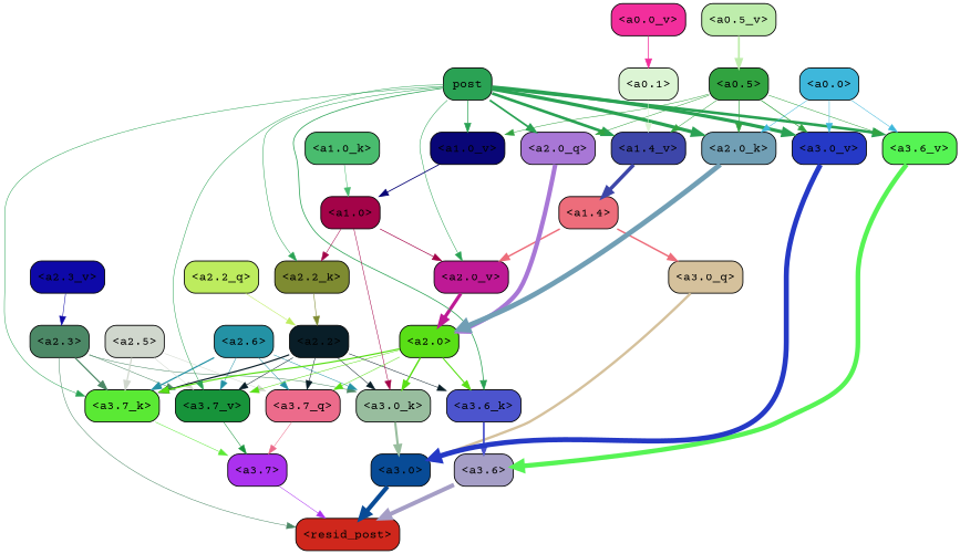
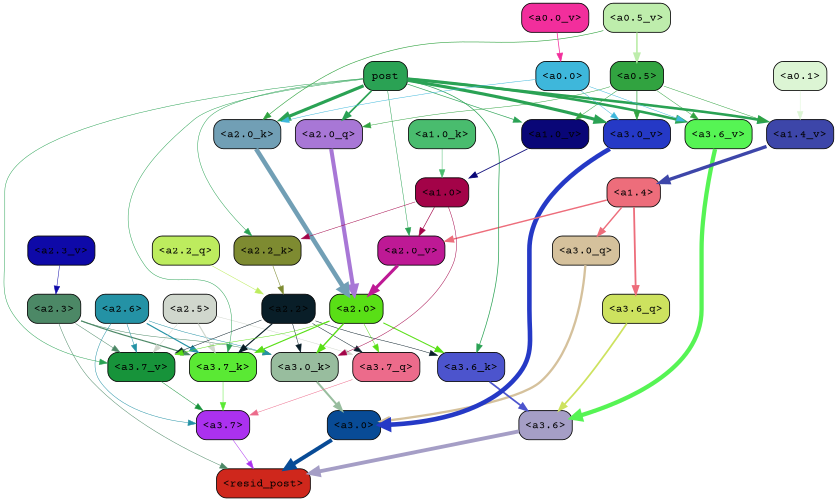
  strict digraph {
    fontname="Courier Prime"
    splines=true
    node [color=black fontname="Courier Prime" shape=box style="filled, rounded"]
    edge [color="#2aa254" fontname="Courier Prime" penwidth=0.6]
    "<a3.7>" [fillcolor="#ab31ef"]
    "<resid_post>" [fillcolor="#cf271c"]
    "<a3.6>" [fillcolor="#a59ec6"]
    "<a3.0>" [fillcolor="#084b96"]
    "<a2.3>" [fillcolor="#4c8866"]
    "<a3.7_k>" [fillcolor="#5ae934"]
    "<a3.7_v>" [fillcolor="#17933a"]
    "<a3.0_k>" [fillcolor="#98bd9e"]
    "<a3.7_q>" [fillcolor="#ec6b8b"]
+   "<a3.6_q>" [fillcolor="#cde25f"]
    "<a3.0_q>" [fillcolor="#d5c19c"]
    "<a3.6_k>" [fillcolor="#4c54cd"]
    "<a3.6_v>" [fillcolor="#56f454"]
    "<a3.0_v>" [fillcolor="#2539c6"]
    "<a2.6>" [fillcolor="#2492a5"]
    "<a2.5>" [fillcolor="#d0d7cd"]
    "<a2.2>" [fillcolor="#091e28"]
    "<a2.0>" [fillcolor="#59df16"]
    "<a1.4>" [fillcolor="#ed6d7b"]
    "<a2.0_v>" [fillcolor="#be1995"]
    n21 [fillcolor="#2aa254" label=post]
    "<a2.0_q>" [fillcolor="#a877d6"]
    "<a2.2_k>" [fillcolor="#7e8b31"]
    "<a2.0_k>" [fillcolor="#719fb5"]
    "<a1.4_v>" [fillcolor="#3d46a9"]
    "<a1.0_v>" [fillcolor="#090677"]
    "<a1.0>" [fillcolor="#a30348"]
    "<a0.5>" [fillcolor="#31a340"]
    "<a0.0>" [fillcolor="#3eb7db"]
    "<a2.2_q>" [fillcolor="#bdec5e"]
    "<a2.3_v>" [fillcolor="#0e09a8"]
    "<a1.0_k>" [fillcolor="#49bc6e"]
    "<a0.1>" [fillcolor="#dcf5d4"]
    "<a0.5_v>" [fillcolor="#beedac"]
    "<a0.0_v>" [fillcolor="#f22e9c"]
    "<a3.7>" -> "<resid_post>" [color="#ab31ef"]
    "<a3.6>" -> "<resid_post>" [color="#a59ec6" penwidth=4.746312499046326]
    "<a3.0>" -> "<resid_post>" [color="#084b96" penwidth=4.896343111991882]
    "<a2.3>" -> "<resid_post>" [color="#4c8866"]
    "<a2.3>" -> "<a3.7_k>" [color="#4c8866" penwidth=1.467104621231556]
    "<a2.3>" -> "<a3.7_v>" [color="#4c8866"]
    "<a2.3>" -> "<a3.0_k>" [color="#4c8866"]
    "<a3.7_k>" -> "<a3.7>" [color="#5ae934"]
    "<a3.7_v>" -> "<a3.7>" [color="#17933a"]
    "<a3.0_k>" -> "<a3.0>" [color="#98bd9e" penwidth=2.520303964614868]
    "<a3.7_q>" -> "<a3.7>" [color="#ec6b8b"]
+   "<a3.6_q>" -> "<a3.6>" [color="#cde25f" penwidth=2.160832464694977]
    "<a3.0_q>" -> "<a3.0>" [color="#d5c19c" penwidth=2.870753765106201]
    "<a3.6_k>" -> "<a3.6>" [color="#4c54cd" penwidth=2.13908451795578]
    "<a3.6_v>" -> "<a3.6>" [color="#56f454" penwidth=5.297133803367615]
    "<a3.0_v>" -> "<a3.0>" [color="#2539c6" penwidth=5.680712580680847]
    "<a2.6>" -> "<a3.7_k>" [color="#2492a5" penwidth=1.4453159049153328]
    "<a2.6>" -> "<a3.7_v>" [color="#2492a5"]
    "<a2.6>" -> "<a3.0_k>" [color="#2492a5"]
-   "<a2.6>" -> "<a3.7_q>" [color="#2492a5"]
+   "<a2.6>" -> "<a3.7>" [color="#2492a5"]
    "<a2.5>" -> "<a3.7_k>" [color="#d0d7cd" penwidth=1.4526091292500496]
    "<a2.5>" -> "<a3.7_v>" [color="#d0d7cd"]
    "<a2.5>" -> "<a3.7_q>" [color="#d0d7cd"]
    "<a2.2>" -> "<a3.7_k>" [color="#091e28" penwidth=1.4310357049107552]
    "<a2.2>" -> "<a3.7_v>" [color="#091e28"]
    "<a2.2>" -> "<a3.0_k>" [color="#091e28"]
    "<a2.2>" -> "<a3.7_q>" [color="#091e28"]
    "<a2.2>" -> "<a3.6_k>" [color="#091e28"]
    "<a2.0>" -> "<a3.7_k>" [color="#59df16" penwidth=1.4314699843525887]
    "<a2.0>" -> "<a3.7_v>" [color="#59df16"]
    "<a2.0>" -> "<a3.0_k>" [color="#59df16" penwidth=1.712992787361145]
    "<a2.0>" -> "<a3.7_q>" [color="#59df16"]
    "<a2.0>" -> "<a3.6_k>" [color="#59df16" penwidth=1.2950235605239868]
+   "<a1.4>" -> "<a3.6_q>" [color="#ed6d7b" penwidth=2.242796540260315]
    "<a1.4>" -> "<a3.0_q>" [color="#ed6d7b" penwidth=1.7808996737003326]
    "<a1.4>" -> "<a2.0_v>" [color="#ed6d7b" penwidth=1.7603429555892944]
    "<a2.0_v>" -> "<a2.0>" [color="#be1995" penwidth=3.8170836865901947]
    n21 -> "<a3.7_k>"
    n21 -> "<a3.7_v>"
    n21 -> "<a3.6_k>" [penwidth=0.891706109046936]
    n21 -> "<a3.6_v>" [penwidth=3.1766927242279053]
    n21 -> "<a3.0_v>" [penwidth=3.9005755856633186]
    n21 -> "<a2.0_v>"
    n21 -> "<a2.0_q>" [penwidth=2.0810389518737793]
    n21 -> "<a2.2_k>"
    n21 -> "<a2.0_k>" [penwidth=3.8915770053863525]
    n21 -> "<a1.4_v>" [penwidth=3.201367974281311]
    n21 -> "<a1.0_v>" [penwidth=0.8298318386077881]
    "<a2.0_q>" -> "<a2.0>" [color="#a877d6" penwidth=5.017253503203392]
    "<a2.2_k>" -> "<a2.2>" [color="#7e8b31" penwidth=0.6690489649772644]
    "<a2.0_k>" -> "<a2.0>" [color="#719fb5" penwidth=5.656688302755356]
    "<a1.4_v>" -> "<a1.4>" [color="#3d46a9" penwidth=4.140247106552124]
    "<a1.0_v>" -> "<a1.0>" [color="#090677" penwidth=1.020309567451477]
    "<a1.0>" -> "<a3.0_k>" [color="#a30348"]
    "<a1.0>" -> "<a2.0_v>" [color="#a30348" penwidth=0.7897878289222717]
    "<a1.0>" -> "<a2.2_k>" [color="#a30348"]
    "<a0.5>" -> "<a3.6_v>" [color="#31a340"]
    "<a0.5>" -> "<a3.0_v>" [color="#31a340" penwidth=0.8493617177009583]
    "<a0.5>" -> "<a2.0_q>" [color="#31a340"]
-   "<a0.5>" -> "<a2.0_k>" [color="#31a340" penwidth=0.7482255101203918]
+   "<a0.5_v>" -> "<a2.0_k>" [color="#31a340" penwidth=0.7482255101203918]
    "<a0.5>" -> "<a1.4_v>" [color="#31a340"]
    "<a0.5>" -> "<a1.0_v>" [color="#31a340"]
    "<a0.0>" -> "<a3.6_v>" [color="#3eb7db"]
    "<a0.0>" -> "<a3.0_v>" [color="#3eb7db"]
    "<a0.0>" -> "<a2.0_k>" [color="#3eb7db"]
    "<a2.2_q>" -> "<a2.2>" [color="#bdec5e" penwidth=0.6449352353811264]
    "<a2.3_v>" -> "<a2.3>" [color="#0e09a8"]
    "<a1.0_k>" -> "<a1.0>" [color="#49bc6e"]
    "<a0.1>" -> "<a1.4_v>" [color="#dcf5d4"]
    "<a0.5_v>" -> "<a0.5>" [color="#beedac" penwidth=2.1396186351776123]
-   "<a0.0_v>" -> "<a0.1>" [color="#f22e9c" penwidth=0.9198480844497681]
+   "<a0.0_v>" -> "<a0.0>" [color="#f22e9c" penwidth=0.9198480844497681]
  }
